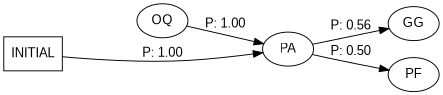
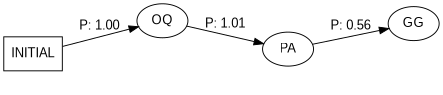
  digraph {
    fontname="Liberation Sans"
    rankdir=LR
    node [fontname="Liberation Sans"]
    edge [fontname="Liberation Sans"]
    n1 [label=GG]
    n2 [label=OQ]
    n3 [label=PA]
-   n4 [label=PF]
    n5 [label=INITIAL shape=box]
-   n2 -> n3 [label="P: 1.00"]
+   n2 -> n3 [label="P: 1.01"]
    n3 -> n1 [label="P: 0.56"]
-   n3 -> n4 [label="P: 0.50"]
-   n5 -> n3 [label="P: 1.00"]
+   n5 -> n2 [label="P: 1.00"]
  }
